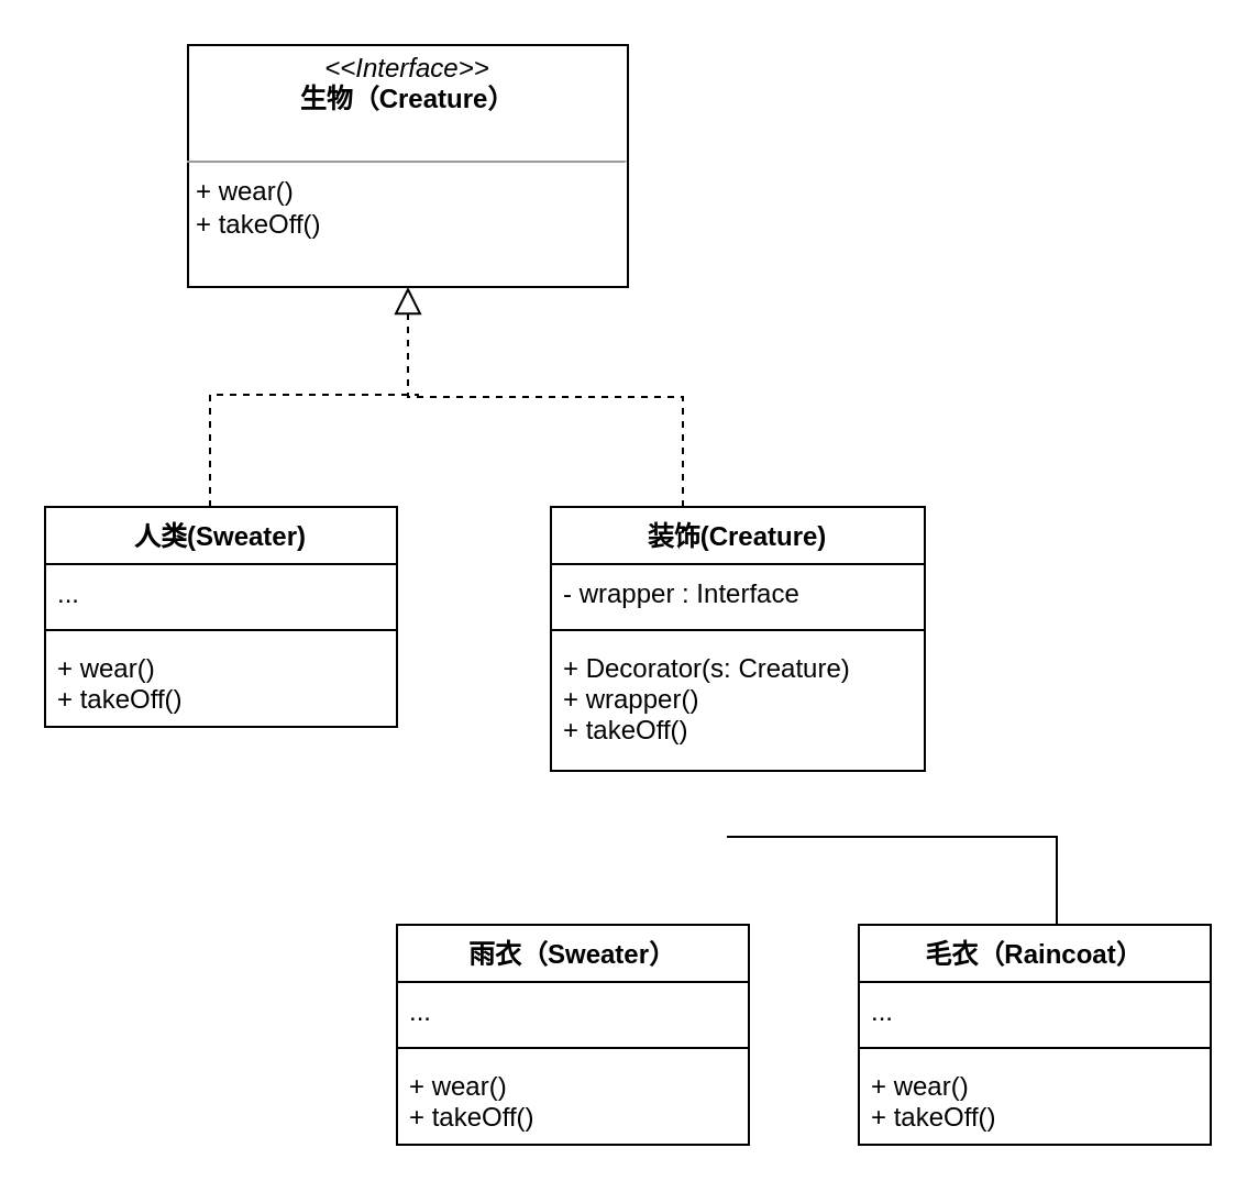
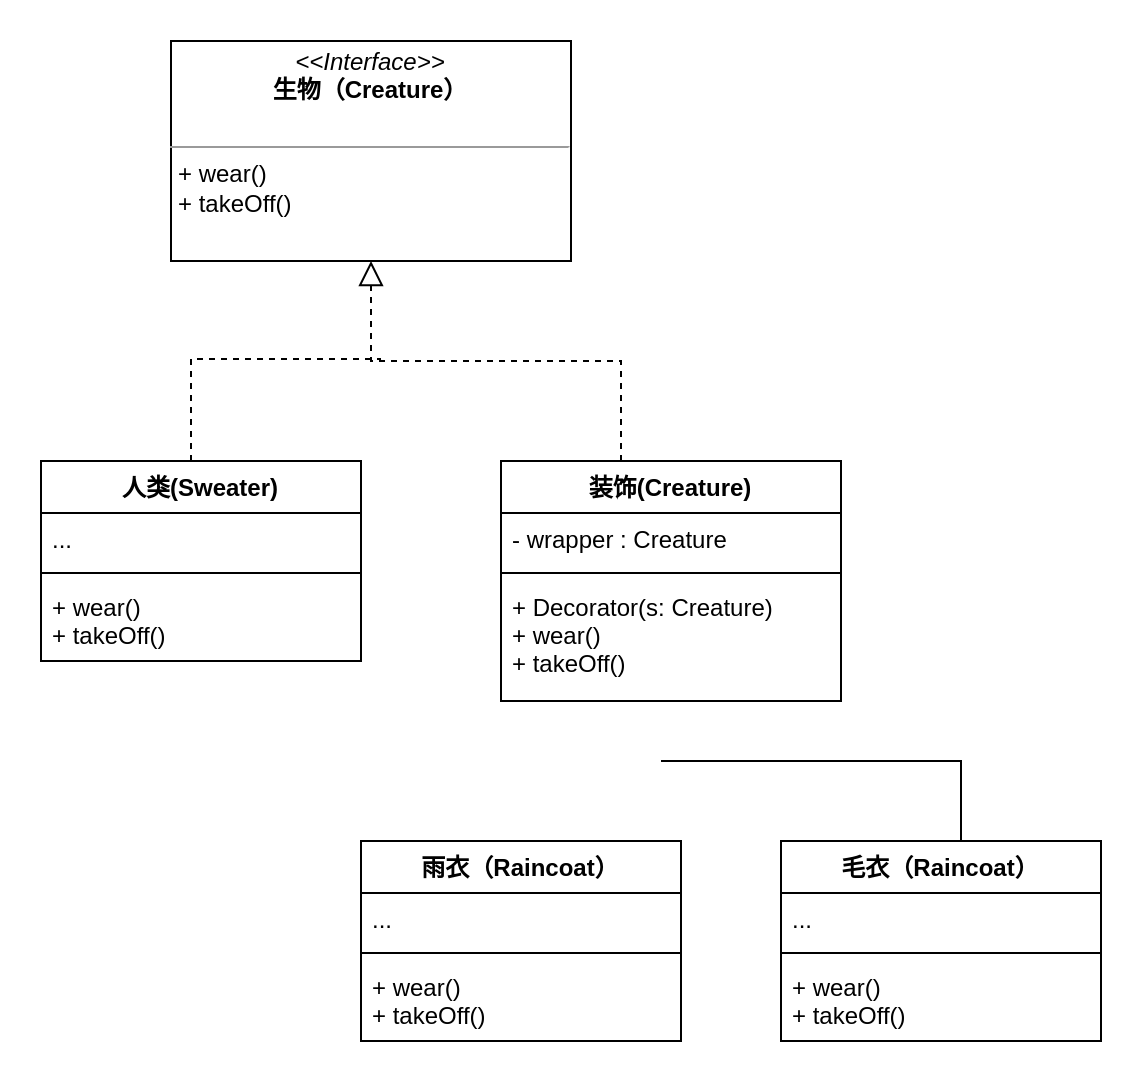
  <mxCell id="0" />
  <mxCell id="1" parent="0" />
  <mxCell id="2" value="" style="endArrow=none;endSize=10;endFill=0;shadow=0;strokeWidth=1;rounded=0;edgeStyle=elbowEdgeStyle;elbow=vertical;dashed=1;exitX=0.5;exitY=0;exitDx=0;exitDy=0;labelBorderColor=none;" parent="1" edge="1"><mxGeometry width="160" relative="1" as="geometry"><mxPoint x="95" y="230" as="sourcePoint" /><mxPoint x="190" y="179" as="targetPoint" /><Array as="points"><mxPoint x="130" y="179" /></Array></mxGeometry></mxCell>
  <mxCell id="3" value="" style="endArrow=block;endSize=10;endFill=0;shadow=0;strokeWidth=1;rounded=0;edgeStyle=elbowEdgeStyle;elbow=vertical;dashed=1;entryX=0.5;entryY=1;entryDx=0;entryDy=0;labelBorderColor=none;" parent="1" target="4" edge="1"><mxGeometry width="160" relative="1" as="geometry"><mxPoint x="310" y="230" as="sourcePoint" /><mxPoint x="190" y="140" as="targetPoint" /></mxGeometry></mxCell>
  <mxCell id="4" value="&lt;p style=&quot;margin: 0px ; margin-top: 4px ; text-align: center&quot;&gt;&lt;i&gt;&amp;lt;&amp;lt;Interface&amp;gt;&amp;gt;&lt;/i&gt;&lt;br&gt;&lt;b&gt;生物（Creature）&lt;/b&gt;&lt;/p&gt;&lt;p style=&quot;margin: 0px ; margin-left: 4px&quot;&gt;&lt;br&gt;&lt;/p&gt;&lt;hr size=&quot;1&quot;&gt;&lt;p style=&quot;margin: 0px ; margin-left: 4px&quot;&gt;+ wear()&lt;br&gt;+ takeOff()&lt;/p&gt;" style="verticalAlign=top;align=left;overflow=fill;fontSize=12;fontFamily=Helvetica;html=1;rounded=0;shadow=0;startSize=26;strokeWidth=1;labelBorderColor=none;" vertex="1" parent="1"><mxGeometry x="85" y="20" width="200" height="110" as="geometry" /></mxCell>
  <mxCell id="5" value="装饰(Creature)" style="swimlane;fontStyle=1;align=center;verticalAlign=top;childLayout=stackLayout;horizontal=1;startSize=26;horizontalStack=0;resizeParent=1;resizeParentMax=0;resizeLast=0;collapsible=1;marginBottom=0;rounded=0;shadow=0;fontFamily=Helvetica;fontSize=12;fontColor=default;strokeColor=default;strokeWidth=1;fillColor=default;labelBorderColor=none;" vertex="1" parent="1"><mxGeometry x="250" y="230" width="170" height="120" as="geometry" /></mxCell>
- <mxCell id="6" value="- wrapper : Interface" style="text;strokeColor=none;fillColor=none;align=left;verticalAlign=top;spacingLeft=4;spacingRight=4;overflow=hidden;rotatable=0;points=[[0,0.5],[1,0.5]];portConstraint=eastwest;rounded=0;shadow=0;fontFamily=Helvetica;fontSize=12;fontColor=default;startSize=26;labelBorderColor=none;" vertex="1" parent="5"><mxGeometry y="26" width="170" height="26" as="geometry" /></mxCell>
+ <mxCell id="6" value="- wrapper : Creature" style="text;strokeColor=none;fillColor=none;align=left;verticalAlign=top;spacingLeft=4;spacingRight=4;overflow=hidden;rotatable=0;points=[[0,0.5],[1,0.5]];portConstraint=eastwest;rounded=0;shadow=0;fontFamily=Helvetica;fontSize=12;fontColor=default;startSize=26;labelBorderColor=none;" vertex="1" parent="5"><mxGeometry y="26" width="170" height="26" as="geometry" /></mxCell>
  <mxCell id="7" value="" style="line;strokeWidth=1;fillColor=none;align=left;verticalAlign=middle;spacingTop=-1;spacingLeft=3;spacingRight=3;rotatable=0;labelPosition=right;points=[];portConstraint=eastwest;rounded=0;shadow=0;fontFamily=Helvetica;fontSize=12;fontColor=default;startSize=26;labelBorderColor=none;" vertex="1" parent="5"><mxGeometry y="52" width="170" height="8" as="geometry" /></mxCell>
- <mxCell id="8" value="+ Decorator(s: Creature)&#10;+ wrapper()&#10;+ takeOff()" style="text;strokeColor=none;fillColor=none;align=left;verticalAlign=top;spacingLeft=4;spacingRight=4;overflow=hidden;rotatable=0;points=[[0,0.5],[1,0.5]];portConstraint=eastwest;rounded=0;shadow=0;fontFamily=Helvetica;fontSize=12;fontColor=default;startSize=26;labelBorderColor=none;" vertex="1" parent="5"><mxGeometry y="60" width="170" height="60" as="geometry" /></mxCell>
+ <mxCell id="8" value="+ Decorator(s: Creature)&#10;+ wear()&#10;+ takeOff()" style="text;strokeColor=none;fillColor=none;align=left;verticalAlign=top;spacingLeft=4;spacingRight=4;overflow=hidden;rotatable=0;points=[[0,0.5],[1,0.5]];portConstraint=eastwest;rounded=0;shadow=0;fontFamily=Helvetica;fontSize=12;fontColor=default;startSize=26;labelBorderColor=none;" vertex="1" parent="5"><mxGeometry y="60" width="170" height="60" as="geometry" /></mxCell>
  <mxCell id="9" value="人类(Sweater)" style="swimlane;fontStyle=1;align=center;verticalAlign=top;childLayout=stackLayout;horizontal=1;startSize=26;horizontalStack=0;resizeParent=1;resizeParentMax=0;resizeLast=0;collapsible=1;marginBottom=0;rounded=0;shadow=0;fontFamily=Helvetica;fontSize=12;fontColor=default;strokeColor=default;strokeWidth=1;fillColor=default;labelBorderColor=none;" vertex="1" parent="1"><mxGeometry x="20" y="230" width="160" height="100" as="geometry" /></mxCell>
  <mxCell id="10" value="..." style="text;strokeColor=none;fillColor=none;align=left;verticalAlign=top;spacingLeft=4;spacingRight=4;overflow=hidden;rotatable=0;points=[[0,0.5],[1,0.5]];portConstraint=eastwest;rounded=0;shadow=0;fontFamily=Helvetica;fontSize=12;fontColor=default;startSize=26;labelBorderColor=none;" vertex="1" parent="9"><mxGeometry y="26" width="160" height="26" as="geometry" /></mxCell>
  <mxCell id="11" value="" style="line;strokeWidth=1;fillColor=none;align=left;verticalAlign=middle;spacingTop=-1;spacingLeft=3;spacingRight=3;rotatable=0;labelPosition=right;points=[];portConstraint=eastwest;rounded=0;shadow=0;fontFamily=Helvetica;fontSize=12;fontColor=default;startSize=26;labelBorderColor=none;" vertex="1" parent="9"><mxGeometry y="52" width="160" height="8" as="geometry" /></mxCell>
  <mxCell id="12" value="+ wear()&#10;+ takeOff()" style="text;strokeColor=none;fillColor=none;align=left;verticalAlign=top;spacingLeft=4;spacingRight=4;overflow=hidden;rotatable=0;points=[[0,0.5],[1,0.5]];portConstraint=eastwest;rounded=0;shadow=0;fontFamily=Helvetica;fontSize=12;fontColor=default;startSize=26;labelBorderColor=none;" vertex="1" parent="9"><mxGeometry y="60" width="160" height="40" as="geometry" /></mxCell>
- <mxCell id="13" value="雨衣（Sweater）" style="swimlane;fontStyle=1;align=center;verticalAlign=top;childLayout=stackLayout;horizontal=1;startSize=26;horizontalStack=0;resizeParent=1;resizeParentMax=0;resizeLast=0;collapsible=1;marginBottom=0;rounded=0;shadow=0;fontFamily=Helvetica;fontSize=12;fontColor=default;strokeColor=default;strokeWidth=1;fillColor=default;labelBorderColor=none;" vertex="1" parent="1"><mxGeometry x="180" y="420" width="160" height="100" as="geometry" /></mxCell>
+ <mxCell id="13" value="雨衣（Raincoat）" style="swimlane;fontStyle=1;align=center;verticalAlign=top;childLayout=stackLayout;horizontal=1;startSize=26;horizontalStack=0;resizeParent=1;resizeParentMax=0;resizeLast=0;collapsible=1;marginBottom=0;rounded=0;shadow=0;fontFamily=Helvetica;fontSize=12;fontColor=default;strokeColor=default;strokeWidth=1;fillColor=default;labelBorderColor=none;" vertex="1" parent="1"><mxGeometry x="180" y="420" width="160" height="100" as="geometry" /></mxCell>
  <mxCell id="14" value="..." style="text;strokeColor=none;fillColor=none;align=left;verticalAlign=top;spacingLeft=4;spacingRight=4;overflow=hidden;rotatable=0;points=[[0,0.5],[1,0.5]];portConstraint=eastwest;rounded=0;shadow=0;fontFamily=Helvetica;fontSize=12;fontColor=default;startSize=26;labelBorderColor=none;" vertex="1" parent="13"><mxGeometry y="26" width="160" height="26" as="geometry" /></mxCell>
  <mxCell id="15" value="" style="line;strokeWidth=1;fillColor=none;align=left;verticalAlign=middle;spacingTop=-1;spacingLeft=3;spacingRight=3;rotatable=0;labelPosition=right;points=[];portConstraint=eastwest;rounded=0;shadow=0;fontFamily=Helvetica;fontSize=12;fontColor=default;startSize=26;labelBorderColor=none;" vertex="1" parent="13"><mxGeometry y="52" width="160" height="8" as="geometry" /></mxCell>
  <mxCell id="16" value="+ wear()&#10;+ takeOff()" style="text;strokeColor=none;fillColor=none;align=left;verticalAlign=top;spacingLeft=4;spacingRight=4;overflow=hidden;rotatable=0;points=[[0,0.5],[1,0.5]];portConstraint=eastwest;rounded=0;shadow=0;fontFamily=Helvetica;fontSize=12;fontColor=default;startSize=26;labelBorderColor=none;" vertex="1" parent="13"><mxGeometry y="60" width="160" height="40" as="geometry" /></mxCell>
  <mxCell id="17" style="edgeStyle=orthogonalEdgeStyle;rounded=0;orthogonalLoop=1;jettySize=auto;html=1;fontFamily=Helvetica;fontSize=12;fontColor=default;endArrow=none;endFill=0;startSize=26;labelBorderColor=none;" edge="1" parent="1" source="18"><mxGeometry relative="1" as="geometry"><mxPoint x="330" y="380" as="targetPoint" /><Array as="points"><mxPoint x="480" y="380" /></Array></mxGeometry></mxCell>
  <mxCell id="18" value="毛衣（Raincoat）" style="swimlane;fontStyle=1;align=center;verticalAlign=top;childLayout=stackLayout;horizontal=1;startSize=26;horizontalStack=0;resizeParent=1;resizeParentMax=0;resizeLast=0;collapsible=1;marginBottom=0;rounded=0;shadow=0;fontFamily=Helvetica;fontSize=12;fontColor=default;strokeColor=default;strokeWidth=1;fillColor=default;labelBorderColor=none;" vertex="1" parent="1"><mxGeometry x="390" y="420" width="160" height="100" as="geometry" /></mxCell>
  <mxCell id="19" value="..." style="text;strokeColor=none;fillColor=none;align=left;verticalAlign=top;spacingLeft=4;spacingRight=4;overflow=hidden;rotatable=0;points=[[0,0.5],[1,0.5]];portConstraint=eastwest;rounded=0;shadow=0;fontFamily=Helvetica;fontSize=12;fontColor=default;startSize=26;labelBorderColor=none;" vertex="1" parent="18"><mxGeometry y="26" width="160" height="26" as="geometry" /></mxCell>
  <mxCell id="20" value="" style="line;strokeWidth=1;fillColor=none;align=left;verticalAlign=middle;spacingTop=-1;spacingLeft=3;spacingRight=3;rotatable=0;labelPosition=right;points=[];portConstraint=eastwest;rounded=0;shadow=0;fontFamily=Helvetica;fontSize=12;fontColor=default;startSize=26;labelBorderColor=none;" vertex="1" parent="18"><mxGeometry y="52" width="160" height="8" as="geometry" /></mxCell>
  <mxCell id="21" value="+ wear()&#10;+ takeOff()" style="text;strokeColor=none;fillColor=none;align=left;verticalAlign=top;spacingLeft=4;spacingRight=4;overflow=hidden;rotatable=0;points=[[0,0.5],[1,0.5]];portConstraint=eastwest;rounded=0;shadow=0;fontFamily=Helvetica;fontSize=12;fontColor=default;startSize=26;labelBorderColor=none;" vertex="1" parent="18"><mxGeometry y="60" width="160" height="40" as="geometry" /></mxCell>
